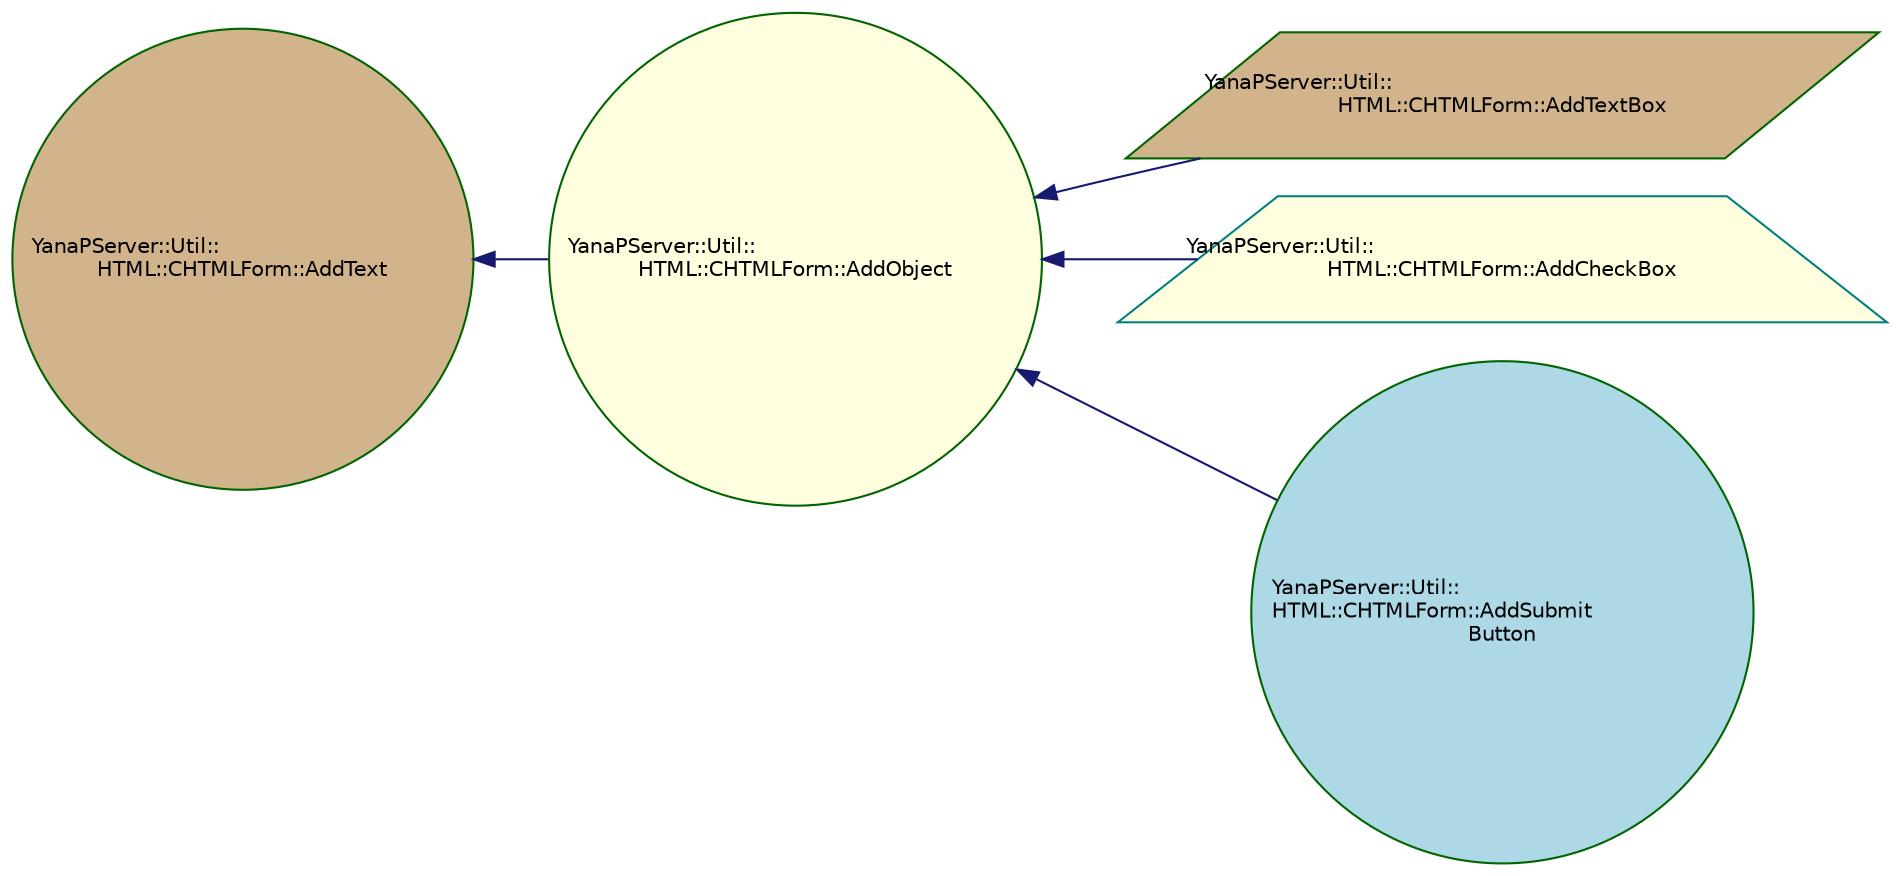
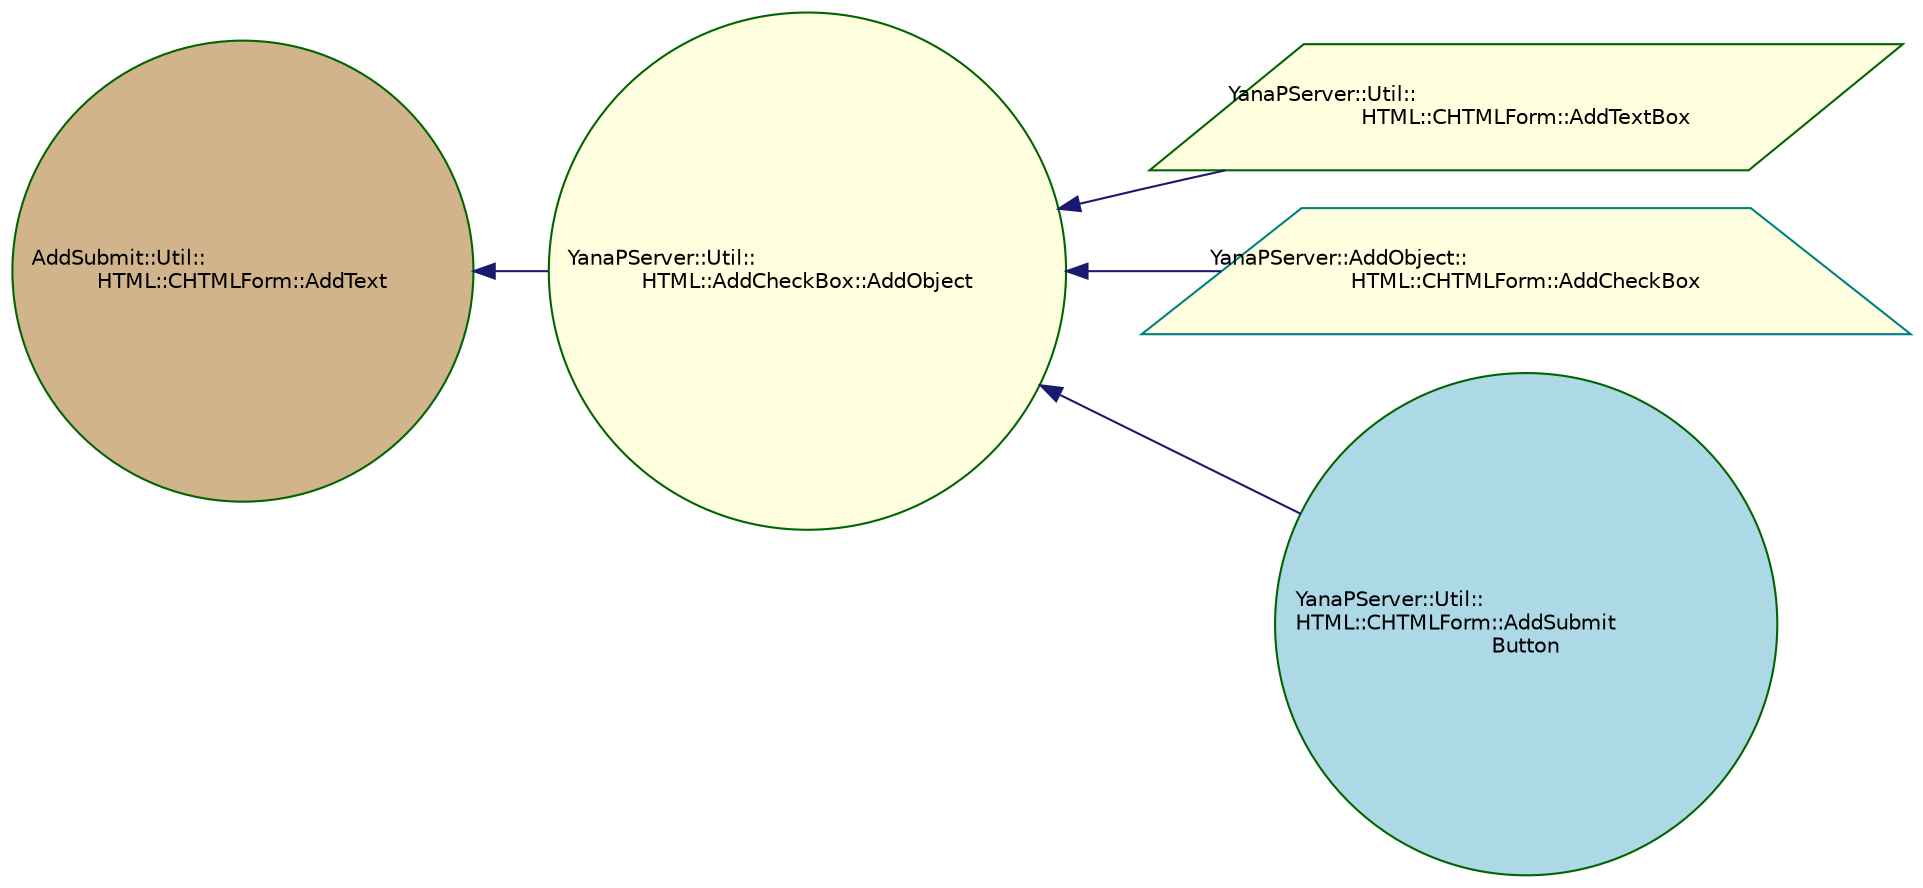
  digraph {
    rankdir=LR
    node [color=darkgreen fillcolor=lightyellow fontname=Helvetica fontsize=10 shape=circle style=filled]
    edge [color=midnightblue dir=back fontname=Helvetica fontsize=10 labelfontname=Helvetica labelfontsize=10 style=solid]
-   n1 [fontcolor=black height=0.2 label="YanaPServer::Util::\lHTML::CHTMLForm::AddObject" width=0.4]
-   n2 [fillcolor=tan height=0.2 label="YanaPServer::Util::\lHTML::CHTMLForm::AddTextBox" shape=parallelogram width=0.4]
-   n3 [color=teal height=0.2 label="YanaPServer::Util::\lHTML::CHTMLForm::AddCheckBox" shape=trapezium width=0.4]
+   n1 [fontcolor=black height=0.2 label="YanaPServer::Util::\lHTML::AddCheckBox::AddObject" width=0.4]
+   n2 [height=0.2 label="YanaPServer::Util::\lHTML::CHTMLForm::AddTextBox" shape=parallelogram width=0.4]
+   n3 [color=teal height=0.2 label="YanaPServer::AddObject::\lHTML::CHTMLForm::AddCheckBox" shape=trapezium width=0.4]
    n4 [fillcolor=lightblue height=0.2 label="YanaPServer::Util::\lHTML::CHTMLForm::AddSubmit\lButton" width=0.4]
-   n5 [fillcolor=tan height=0.2 label="YanaPServer::Util::\lHTML::CHTMLForm::AddText" width=0.4]
+   n5 [fillcolor=tan height=0.2 label="AddSubmit::Util::\lHTML::CHTMLForm::AddText" width=0.4]
    n1 -> n2
    n1 -> n3
    n1 -> n4
    n5 -> n1
  }
